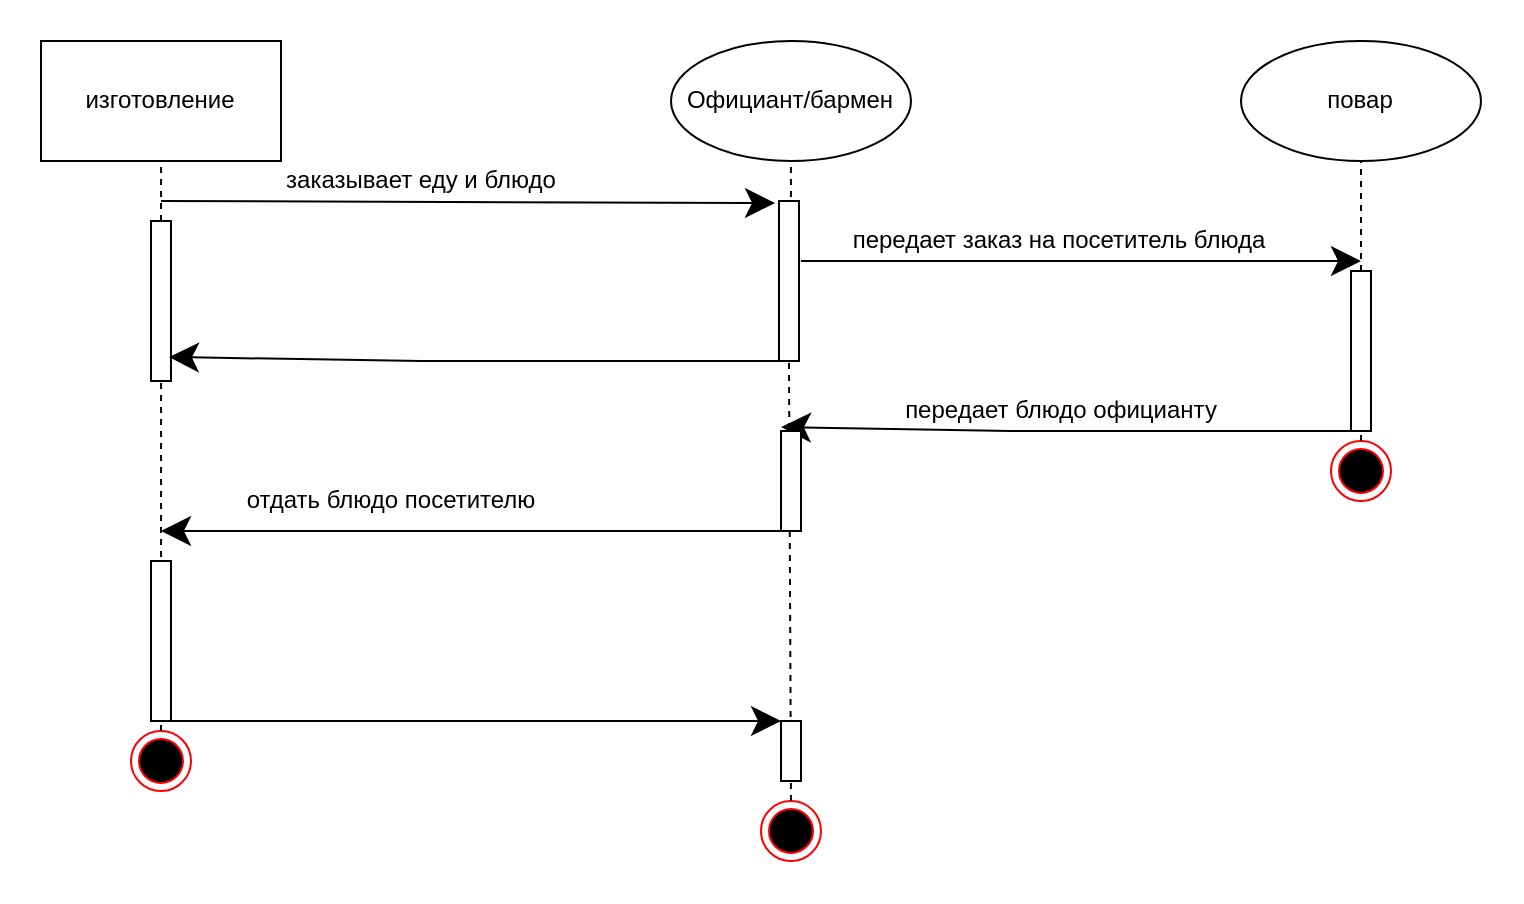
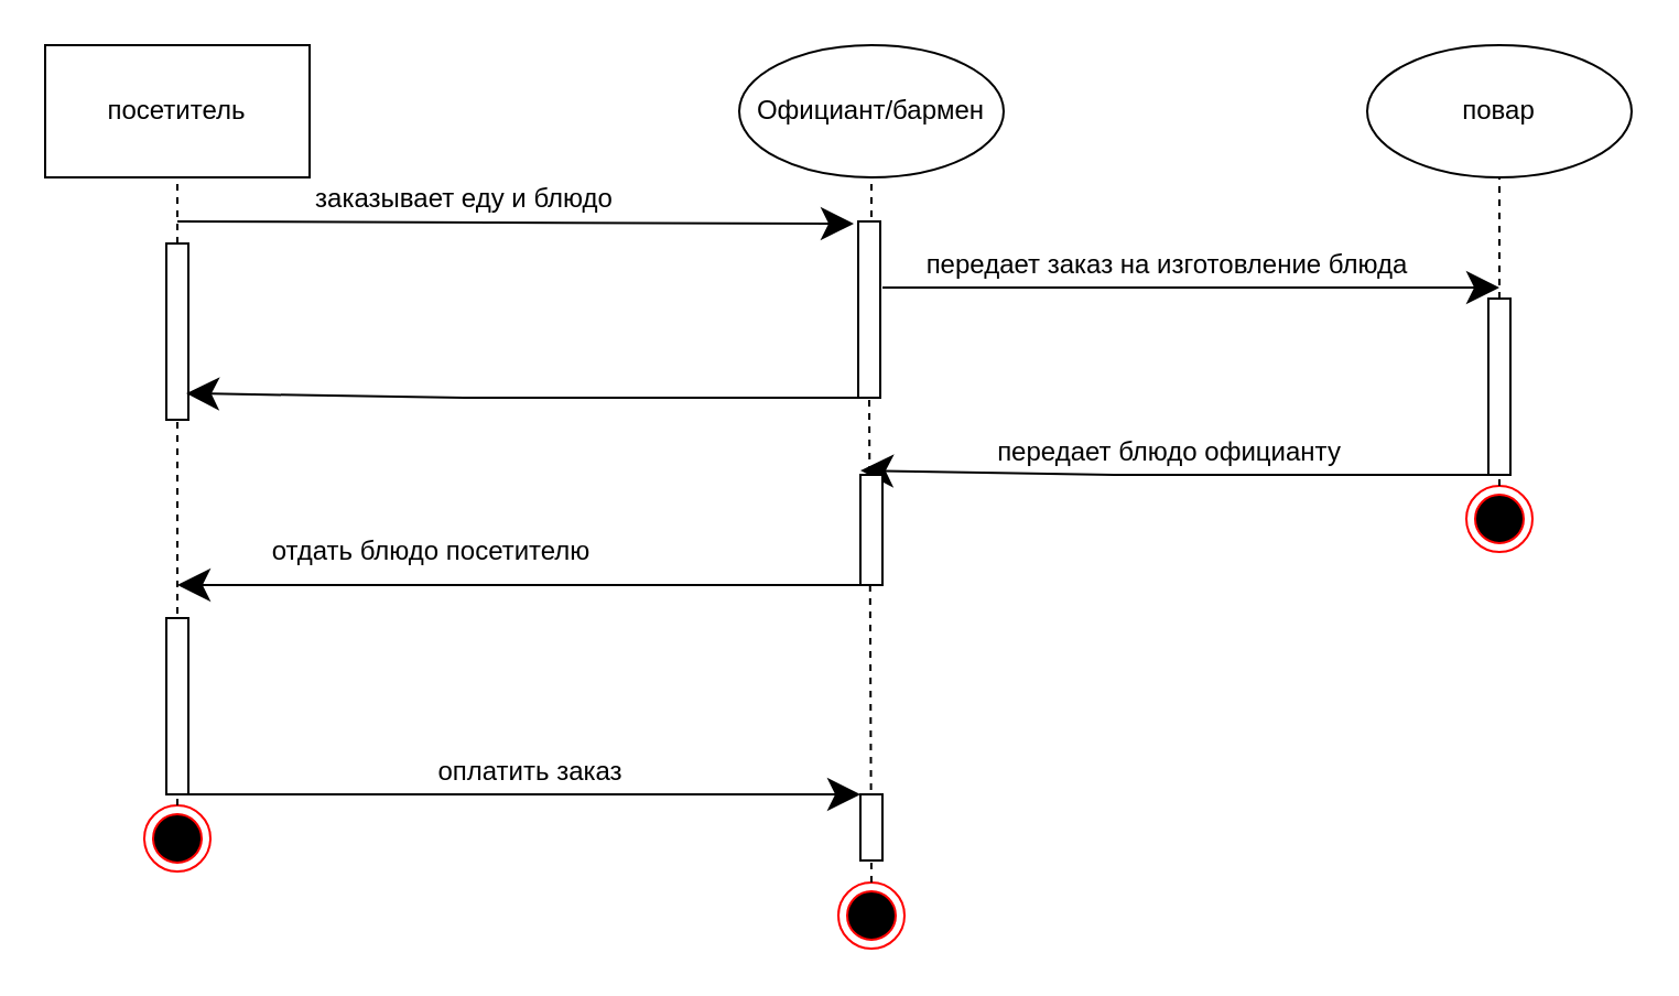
  <mxCell id="0" />
  <mxCell id="1" parent="0" />
- <mxCell id="2" value="изготовление" style="rounded=0;whiteSpace=wrap;html=1;" vertex="1" parent="1"><mxGeometry x="20" y="20" width="120" height="60" as="geometry" /></mxCell>
+ <mxCell id="2" value="посетитель" style="rounded=0;whiteSpace=wrap;html=1;" vertex="1" parent="1"><mxGeometry x="20" y="20" width="120" height="60" as="geometry" /></mxCell>
  <mxCell id="3" value="Официант/бармен" style="ellipse;whiteSpace=wrap;html=1;" vertex="1" parent="1"><mxGeometry x="335" y="20" width="120" height="60" as="geometry" /></mxCell>
  <mxCell id="4" value="повар" style="ellipse;whiteSpace=wrap;html=1;" vertex="1" parent="1"><mxGeometry x="620" y="20" width="120" height="60" as="geometry" /></mxCell>
  <mxCell id="5" value="" style="endArrow=none;dashed=1;html=1;rounded=0;entryX=0.5;entryY=1;entryDx=0;entryDy=0;startArrow=none;" edge="1" parent="1" source="11" target="2"><mxGeometry width="50" height="50" relative="1" as="geometry"><mxPoint x="80" y="340" as="sourcePoint" /><mxPoint x="420" y="150" as="targetPoint" /></mxGeometry></mxCell>
  <mxCell id="6" value="" style="endArrow=none;dashed=1;html=1;rounded=0;entryX=0.5;entryY=1;entryDx=0;entryDy=0;startArrow=none;" edge="1" parent="1" target="3"><mxGeometry width="50" height="50" relative="1" as="geometry"><mxPoint x="395" y="110" as="sourcePoint" /><mxPoint x="319.5" y="80" as="targetPoint" /></mxGeometry></mxCell>
  <mxCell id="7" value="" style="endArrow=none;dashed=1;html=1;rounded=0;entryX=0.5;entryY=1;entryDx=0;entryDy=0;exitX=0.5;exitY=0;exitDx=0;exitDy=0;startArrow=none;" edge="1" parent="1" source="21" target="4"><mxGeometry width="50" height="50" relative="1" as="geometry"><mxPoint x="559.5" y="340" as="sourcePoint" /><mxPoint x="559.5" y="80" as="targetPoint" /></mxGeometry></mxCell>
  <mxCell id="8" value="" style="ellipse;html=1;shape=endState;fillColor=#000000;strokeColor=#ff0000;" vertex="1" parent="1"><mxGeometry x="65" y="365" width="30" height="30" as="geometry" /></mxCell>
  <mxCell id="9" value="" style="ellipse;html=1;shape=endState;fillColor=#000000;strokeColor=#ff0000;" vertex="1" parent="1"><mxGeometry x="380" y="400" width="30" height="30" as="geometry" /></mxCell>
  <mxCell id="10" value="" style="ellipse;html=1;shape=endState;fillColor=#000000;strokeColor=#ff0000;" vertex="1" parent="1"><mxGeometry x="665" y="220" width="30" height="30" as="geometry" /></mxCell>
  <mxCell id="11" value="" style="html=1;points=[];perimeter=orthogonalPerimeter;" vertex="1" parent="1"><mxGeometry x="75" y="110" width="10" height="80" as="geometry" /></mxCell>
  <mxCell id="12" value="" style="endArrow=none;dashed=1;html=1;rounded=0;entryX=0.5;entryY=1;entryDx=0;entryDy=0;startArrow=none;" edge="1" parent="1" target="11"><mxGeometry width="50" height="50" relative="1" as="geometry"><mxPoint x="80" y="320" as="sourcePoint" /><mxPoint x="80" y="80" as="targetPoint" /></mxGeometry></mxCell>
  <mxCell id="13" value="" style="endArrow=none;dashed=1;html=1;rounded=0;entryX=0.5;entryY=1;entryDx=0;entryDy=0;exitX=0.5;exitY=0;exitDx=0;exitDy=0;startArrow=none;" edge="1" parent="1" source="28"><mxGeometry width="50" height="50" relative="1" as="geometry"><mxPoint x="80" y="340" as="sourcePoint" /><mxPoint x="80" y="310" as="targetPoint" /></mxGeometry></mxCell>
  <mxCell id="14" value="" style="endArrow=classic;endFill=1;endSize=12;html=1;rounded=0;entryX=-0.2;entryY=0.013;entryDx=0;entryDy=0;entryPerimeter=0;" edge="1" parent="1" target="18"><mxGeometry width="160" relative="1" as="geometry"><mxPoint x="80" y="100" as="sourcePoint" /><mxPoint x="400" y="100" as="targetPoint" /></mxGeometry></mxCell>
  <mxCell id="15" value="заказывает еду и блюдо" style="text;html=1;align=center;verticalAlign=middle;resizable=0;points=[];autosize=1;strokeColor=none;fillColor=none;" vertex="1" parent="1"><mxGeometry x="125" y="75" width="170" height="30" as="geometry" /></mxCell>
  <mxCell id="16" value="" style="endArrow=classic;endFill=1;endSize=12;html=1;rounded=0;" edge="1" parent="1"><mxGeometry width="160" relative="1" as="geometry"><mxPoint x="400" y="130" as="sourcePoint" /><mxPoint x="680" y="130" as="targetPoint" /></mxGeometry></mxCell>
  <mxCell id="17" value="" style="endArrow=classic;endFill=1;endSize=12;html=1;rounded=0;entryX=0.9;entryY=0.85;entryDx=0;entryDy=0;entryPerimeter=0;" edge="1" parent="1" target="11"><mxGeometry width="160" relative="1" as="geometry"><mxPoint x="390" y="180" as="sourcePoint" /><mxPoint x="550" y="180" as="targetPoint" /><Array as="points"><mxPoint x="210" y="180" /></Array></mxGeometry></mxCell>
  <mxCell id="18" value="" style="html=1;points=[];perimeter=orthogonalPerimeter;" vertex="1" parent="1"><mxGeometry x="389" y="100" width="10" height="80" as="geometry" /></mxCell>
  <mxCell id="19" value="" style="endArrow=none;dashed=1;html=1;rounded=0;entryX=0.5;entryY=1;entryDx=0;entryDy=0;exitX=0.5;exitY=0;exitDx=0;exitDy=0;" edge="1" parent="1" source="9" target="18"><mxGeometry width="50" height="50" relative="1" as="geometry"><mxPoint x="394" y="340" as="sourcePoint" /><mxPoint x="395" y="80" as="targetPoint" /></mxGeometry></mxCell>
- <mxCell id="20" value="передает заказ на посетитель блюда" style="text;html=1;align=center;verticalAlign=middle;resizable=0;points=[];autosize=1;strokeColor=none;fillColor=none;" vertex="1" parent="1"><mxGeometry x="409" y="105" width="240" height="30" as="geometry" /></mxCell>
+ <mxCell id="20" value="передает заказ на изготовление блюда" style="text;html=1;align=center;verticalAlign=middle;resizable=0;points=[];autosize=1;strokeColor=none;fillColor=none;" vertex="1" parent="1"><mxGeometry x="409" y="105" width="240" height="30" as="geometry" /></mxCell>
  <mxCell id="21" value="" style="html=1;points=[];perimeter=orthogonalPerimeter;" vertex="1" parent="1"><mxGeometry x="675" y="135" width="10" height="80" as="geometry" /></mxCell>
  <mxCell id="22" value="" style="endArrow=none;dashed=1;html=1;rounded=0;entryX=0.5;entryY=1;entryDx=0;entryDy=0;exitX=0.5;exitY=0;exitDx=0;exitDy=0;" edge="1" parent="1" source="10" target="21"><mxGeometry width="50" height="50" relative="1" as="geometry"><mxPoint x="680" y="330" as="sourcePoint" /><mxPoint x="680" y="80" as="targetPoint" /></mxGeometry></mxCell>
  <mxCell id="23" value="" style="endArrow=classic;endFill=1;endSize=12;html=1;rounded=0;" edge="1" parent="1"><mxGeometry width="160" relative="1" as="geometry"><mxPoint x="685" y="215" as="sourcePoint" /><mxPoint x="390" y="213" as="targetPoint" /><Array as="points"><mxPoint x="505" y="215" /></Array></mxGeometry></mxCell>
  <mxCell id="24" value="передает блюдо официанту" style="text;html=1;align=center;verticalAlign=middle;resizable=0;points=[];autosize=1;strokeColor=none;fillColor=none;" vertex="1" parent="1"><mxGeometry x="440" y="190" width="180" height="30" as="geometry" /></mxCell>
  <mxCell id="25" value="" style="html=1;points=[];perimeter=orthogonalPerimeter;" vertex="1" parent="1"><mxGeometry x="390" y="215" width="10" height="50" as="geometry" /></mxCell>
  <mxCell id="26" value="" style="endArrow=classic;endFill=1;endSize=12;html=1;rounded=0;" edge="1" parent="1"><mxGeometry width="160" relative="1" as="geometry"><mxPoint x="391" y="265" as="sourcePoint" /><mxPoint x="80" y="265" as="targetPoint" /><Array as="points"><mxPoint x="211" y="265" /></Array></mxGeometry></mxCell>
  <mxCell id="27" value="отдать блюдо посетителю" style="text;html=1;align=center;verticalAlign=middle;resizable=0;points=[];autosize=1;strokeColor=none;fillColor=none;" vertex="1" parent="1"><mxGeometry x="110" y="235" width="170" height="30" as="geometry" /></mxCell>
  <mxCell id="28" value="" style="html=1;points=[];perimeter=orthogonalPerimeter;" vertex="1" parent="1"><mxGeometry x="75" y="280" width="10" height="80" as="geometry" /></mxCell>
  <mxCell id="29" value="" style="endArrow=none;dashed=1;html=1;rounded=0;entryX=0.5;entryY=1;entryDx=0;entryDy=0;exitX=0.5;exitY=0;exitDx=0;exitDy=0;" edge="1" parent="1" source="8" target="28"><mxGeometry width="50" height="50" relative="1" as="geometry"><mxPoint x="80" y="340" as="sourcePoint" /><mxPoint x="80" y="310" as="targetPoint" /></mxGeometry></mxCell>
  <mxCell id="30" value="" style="endArrow=classic;endFill=1;endSize=12;html=1;rounded=0;" edge="1" parent="1"><mxGeometry width="160" relative="1" as="geometry"><mxPoint x="85" y="360" as="sourcePoint" /><mxPoint x="390" y="360" as="targetPoint" /></mxGeometry></mxCell>
+ <mxCell id="31" value="оплатить заказ" style="text;html=1;align=center;verticalAlign=middle;resizable=0;points=[];autosize=1;strokeColor=none;fillColor=none;" vertex="1" parent="1"><mxGeometry x="185" y="335" width="110" height="30" as="geometry" /></mxCell>
  <mxCell id="32" value="" style="html=1;points=[];perimeter=orthogonalPerimeter;" vertex="1" parent="1"><mxGeometry x="390" y="360" width="10" height="30" as="geometry" /></mxCell>
